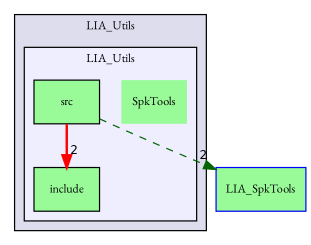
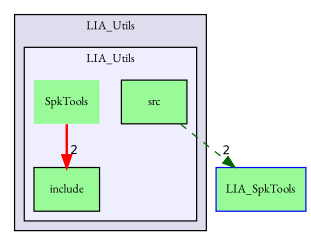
  digraph {
    compound=true
    fontname="EB Garamond"
    node [color=black fillcolor=palegreen fontname="EB Garamond" fontsize=10 shape=box style=filled]
    edge [fontname="EB Garamond" headlabel=2 labeldistance=1.5 labelfontname=Helvetica labelfontsize=10]
    n1 [label=SpkTools shape=plaintext]
    n2 [label=include]
    n3 [label=src]
    n4 [color=blue label=LIA_SpkTools]
    subgraph cluster_1 {
      bgcolor="#ddddee"
      fontsize=10
      label=LIA_Utils
      pencolor=black
      subgraph cluster_2 {
        bgcolor="#eeeeff"
        fontsize=10
        label=LIA_Utils
        pencolor=black
        n1
        n2
        n3
      }
    }
-   n3 -> n2 [color=red style=bold]
+   n1 -> n2 [color=red style=bold]
    n3 -> n4 [color=darkgreen style=dashed]
  }
